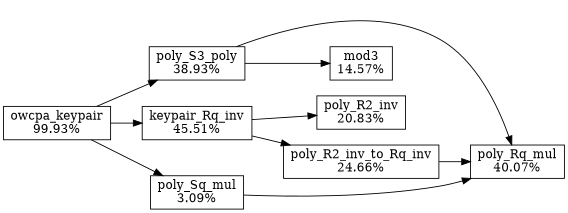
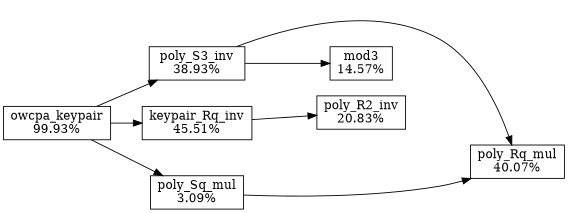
  digraph {
    rankdir=LR
    node [shape=box]
    n1 [label="owcpa_keypair\n99.93%"]
    n2 [label="poly_Rq_mul\n40.07%"]
-   n3 [label="poly_S3_poly\n38.93%"]
+   n3 [label="poly_S3_inv\n38.93%"]
    n4 [label="keypair_Rq_inv\n45.51%"]
    n5 [label="poly_R2_inv\n20.83%"]
    n6 [label="mod3\n14.57%"]
-   n7 [label="poly_R2_inv_to_Rq_inv\n24.66%"]
    n8 [label="poly_Sq_mul\n3.09%"]
    subgraph sub_1 {
      n1
      n2
      n3
      n4
      n5
      n6
-     n7
      n8
    }
    n1 -> n3
    n1 -> n4
    n1 -> n8
    n3 -> n2
    n3 -> n6
    n4 -> n5
-   n4 -> n7
-   n7 -> n2
    n8 -> n2
  }
